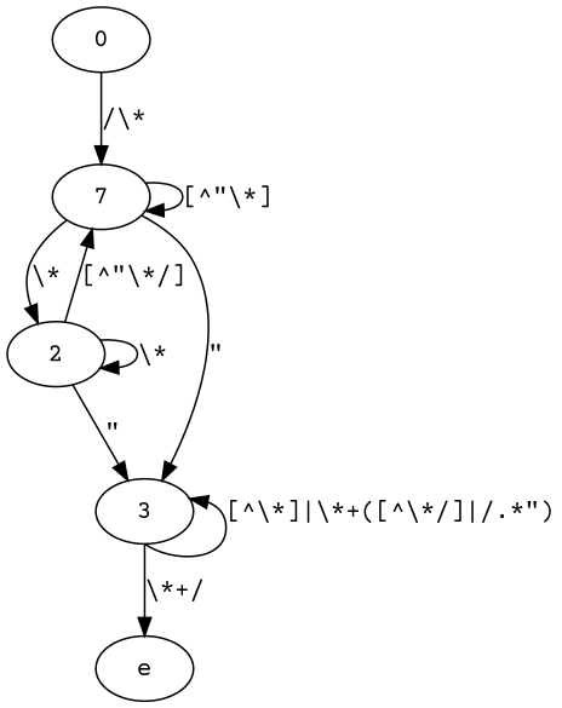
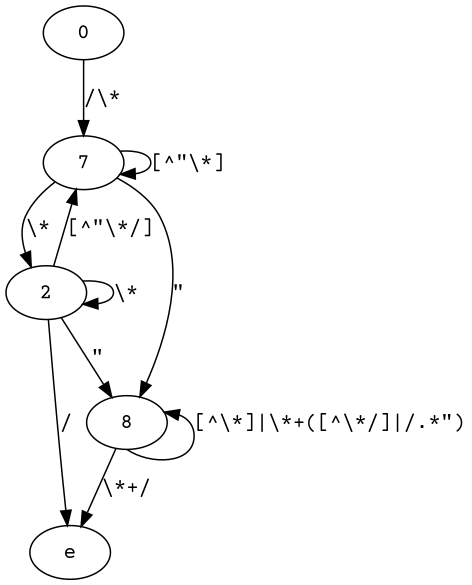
  digraph {
    fontname="Courier Prime"
    rankdir=TB
    node [fontname="Courier Prime"]
    edge [fontname="Courier Prime"]
    n1 [label=7]
    0
    2
-   3
+   3 [label=8]
    e
    n1 -> n1 [label="\[^\"\\*\]"]
    n1 -> 2 [label="\\*"]
    n1 -> 3 [label="\""]
    0 -> n1 [label="/\\*"]
    2 -> n1 [label="\[^\"\\*/\]"]
    2 -> 2 [label="\\*"]
    2 -> 3 [label="\""]
+   2 -> e [label="/"]
    3 -> 3 [label="\[^\\*\]|\\*+(\[^\\*/\]|/.*\")" tailport=s]
    3 -> e [label="\\*+/"]
  }
